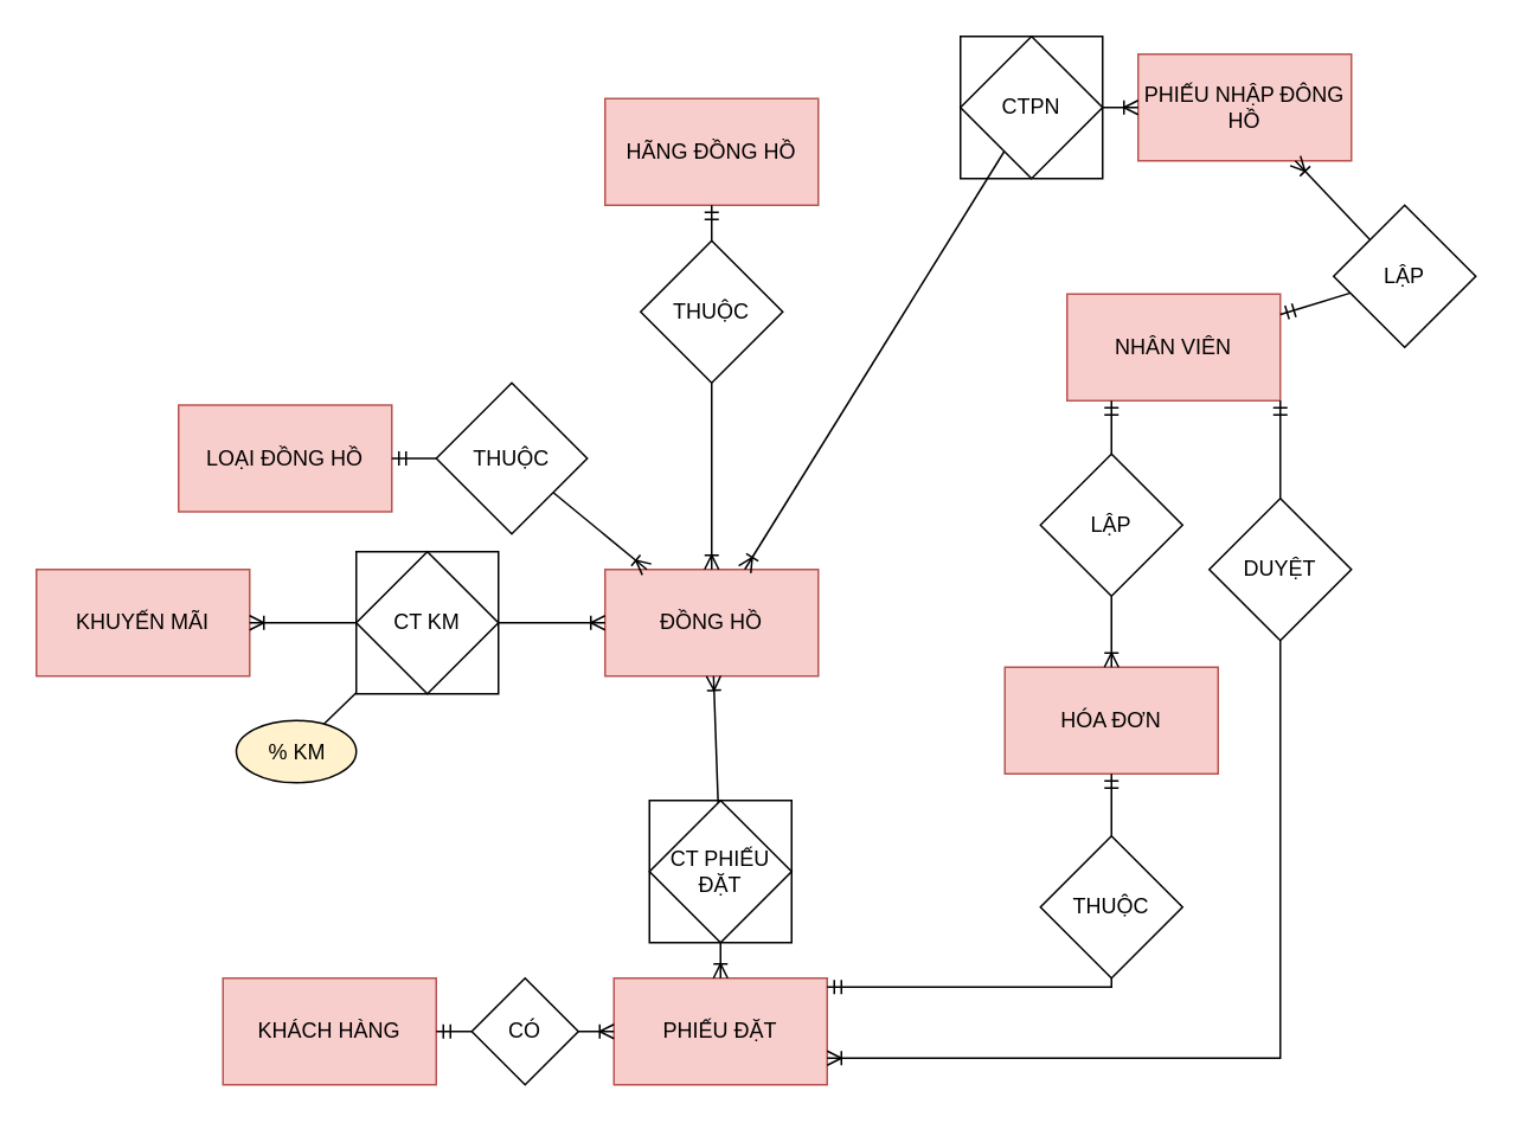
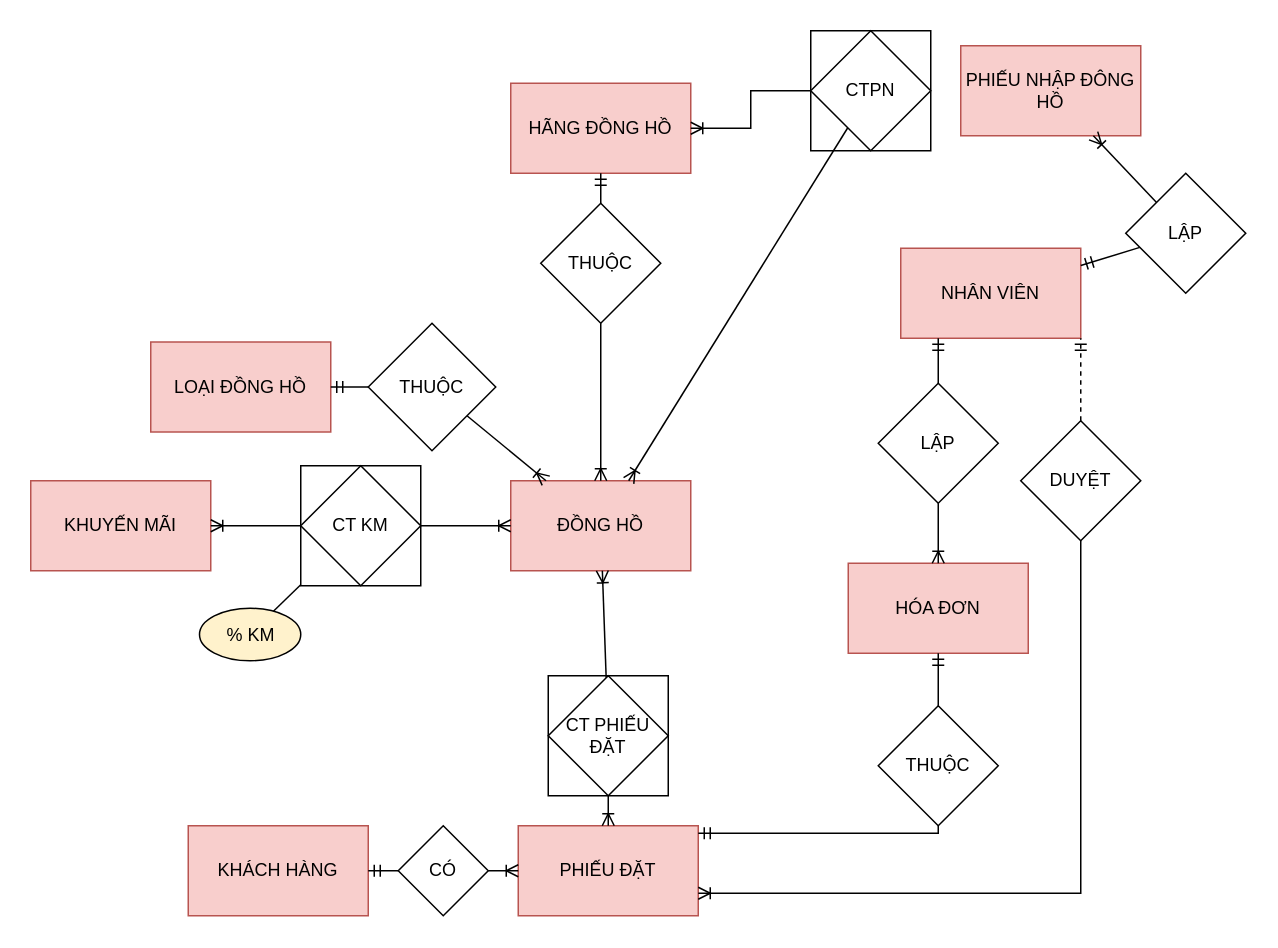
  <mxCell id="0" />
  <mxCell id="1" parent="0" />
  <mxCell id="2" value="ĐỒNG HỒ" style="rounded=0;whiteSpace=wrap;html=1;fillColor=#f8cecc;strokeColor=#b85450;" parent="1" vertex="1"><mxGeometry x="340" y="320" width="120" height="60" as="geometry" /></mxCell>
  <mxCell id="3" value="KHUYẾN MÃI" style="rounded=0;whiteSpace=wrap;html=1;fillColor=#f8cecc;strokeColor=#b85450;" parent="1" vertex="1"><mxGeometry x="20" y="320" width="120" height="60" as="geometry" /></mxCell>
  <mxCell id="4" value="HÃNG ĐỒNG HỒ" style="rounded=0;whiteSpace=wrap;html=1;fillColor=#f8cecc;strokeColor=#b85450;" parent="1" vertex="1"><mxGeometry x="340" y="55" width="120" height="60" as="geometry" /></mxCell>
  <mxCell id="5" value="NHÂN VIÊN" style="rounded=0;whiteSpace=wrap;html=1;fillColor=#f8cecc;strokeColor=#b85450;" parent="1" vertex="1"><mxGeometry x="600" y="165" width="120" height="60" as="geometry" /></mxCell>
  <mxCell id="6" value="PHIẾU ĐẶT" style="rounded=0;whiteSpace=wrap;html=1;fillColor=#f8cecc;strokeColor=#b85450;" parent="1" vertex="1"><mxGeometry x="345" y="550" width="120" height="60" as="geometry" /></mxCell>
  <mxCell id="7" value="KHÁCH HÀNG" style="rounded=0;whiteSpace=wrap;html=1;fillColor=#f8cecc;strokeColor=#b85450;" parent="1" vertex="1"><mxGeometry x="125" y="550" width="120" height="60" as="geometry" /></mxCell>
  <mxCell id="8" value="HÓA ĐƠN" style="rounded=0;whiteSpace=wrap;html=1;fillColor=#f8cecc;strokeColor=#b85450;" parent="1" vertex="1"><mxGeometry x="565" y="375" width="120" height="60" as="geometry" /></mxCell>
  <mxCell id="9" value="LOẠI ĐỒNG HỒ" style="rounded=0;whiteSpace=wrap;html=1;fillColor=#f8cecc;strokeColor=#b85450;" parent="1" vertex="1"><mxGeometry x="100" y="227.5" width="120" height="60" as="geometry" /></mxCell>
  <mxCell id="10" style="rounded=0;orthogonalLoop=1;jettySize=auto;html=1;endArrow=ERoneToMany;endFill=0;" parent="1" source="12" target="2" edge="1"><mxGeometry relative="1" as="geometry" /></mxCell>
  <mxCell id="11" value="" style="edgeStyle=orthogonalEdgeStyle;rounded=0;orthogonalLoop=1;jettySize=auto;html=1;endArrow=ERmandOne;endFill=0;" parent="1" source="12" target="9" edge="1"><mxGeometry relative="1" as="geometry" /></mxCell>
  <mxCell id="12" value="THUỘC" style="rhombus;whiteSpace=wrap;html=1;" parent="1" vertex="1"><mxGeometry x="245" y="215" width="85" height="85" as="geometry" /></mxCell>
  <mxCell id="13" style="rounded=0;orthogonalLoop=1;jettySize=auto;html=1;endArrow=ERoneToMany;endFill=0;" parent="1" source="15" target="2" edge="1"><mxGeometry relative="1" as="geometry" /></mxCell>
  <mxCell id="14" value="" style="edgeStyle=orthogonalEdgeStyle;rounded=0;orthogonalLoop=1;jettySize=auto;html=1;endArrow=ERmandOne;endFill=0;" parent="1" source="15" target="4" edge="1"><mxGeometry relative="1" as="geometry" /></mxCell>
  <mxCell id="15" value="THUỘC" style="rhombus;whiteSpace=wrap;html=1;" parent="1" vertex="1"><mxGeometry x="360" y="135" width="80" height="80" as="geometry" /></mxCell>
  <mxCell id="16" value="" style="group" parent="1" vertex="1" connectable="0"><mxGeometry x="200" y="310" width="80" height="80" as="geometry" /></mxCell>
  <mxCell id="17" value="CHI TIẾT&lt;br&gt;KM" style="whiteSpace=wrap;html=1;aspect=fixed;" parent="16" vertex="1"><mxGeometry width="80" height="80" as="geometry" /></mxCell>
  <mxCell id="18" value="CT KM" style="rhombus;whiteSpace=wrap;html=1;" parent="16" vertex="1"><mxGeometry width="80" height="80" as="geometry" /></mxCell>
  <mxCell id="19" value="" style="edgeStyle=orthogonalEdgeStyle;rounded=0;orthogonalLoop=1;jettySize=auto;html=1;endArrow=ERoneToMany;endFill=0;" parent="1" source="18" target="2" edge="1"><mxGeometry relative="1" as="geometry" /></mxCell>
  <mxCell id="20" value="" style="edgeStyle=orthogonalEdgeStyle;rounded=0;orthogonalLoop=1;jettySize=auto;html=1;endArrow=ERoneToMany;endFill=0;" parent="1" source="18" target="3" edge="1"><mxGeometry relative="1" as="geometry" /></mxCell>
  <mxCell id="21" value="" style="edgeStyle=orthogonalEdgeStyle;rounded=0;orthogonalLoop=1;jettySize=auto;html=1;endArrow=ERoneToMany;endFill=0;" parent="1" source="23" target="8" edge="1"><mxGeometry relative="1" as="geometry" /></mxCell>
  <mxCell id="22" style="edgeStyle=orthogonalEdgeStyle;rounded=0;orthogonalLoop=1;jettySize=auto;html=1;endArrow=ERmandOne;endFill=0;" parent="1" source="23" target="5" edge="1"><mxGeometry relative="1" as="geometry"><Array as="points"><mxPoint x="625" y="225" /><mxPoint x="625" y="225" /></Array></mxGeometry></mxCell>
  <mxCell id="23" value="LẬP" style="rhombus;whiteSpace=wrap;html=1;" parent="1" vertex="1"><mxGeometry x="585" y="255" width="80" height="80" as="geometry" /></mxCell>
  <mxCell id="24" style="edgeStyle=orthogonalEdgeStyle;rounded=0;orthogonalLoop=1;jettySize=auto;html=1;endArrow=ERmandOne;endFill=0;" parent="1" source="26" target="7" edge="1"><mxGeometry relative="1" as="geometry" /></mxCell>
  <mxCell id="25" style="edgeStyle=orthogonalEdgeStyle;rounded=0;orthogonalLoop=1;jettySize=auto;html=1;endArrow=ERoneToMany;endFill=0;" parent="1" source="26" target="6" edge="1"><mxGeometry relative="1" as="geometry" /></mxCell>
  <mxCell id="26" value="CÓ" style="rhombus;whiteSpace=wrap;html=1;" parent="1" vertex="1"><mxGeometry x="265" y="550" width="60" height="60" as="geometry" /></mxCell>
  <mxCell id="27" value="" style="group" parent="1" vertex="1" connectable="0"><mxGeometry x="365" y="450" width="80" height="80" as="geometry" /></mxCell>
  <mxCell id="28" value="" style="whiteSpace=wrap;html=1;aspect=fixed;" parent="27" vertex="1"><mxGeometry width="80" height="80" as="geometry" /></mxCell>
  <mxCell id="29" value="CT PHIẾU&lt;br&gt;ĐẶT" style="rhombus;whiteSpace=wrap;html=1;" parent="27" vertex="1"><mxGeometry width="80" height="80" as="geometry" /></mxCell>
  <mxCell id="30" value="" style="rounded=0;orthogonalLoop=1;jettySize=auto;html=1;endArrow=ERoneToMany;endFill=0;" parent="1" source="29" target="2" edge="1"><mxGeometry relative="1" as="geometry"><mxPoint x="405" y="395" as="targetPoint" /></mxGeometry></mxCell>
  <mxCell id="31" style="edgeStyle=orthogonalEdgeStyle;rounded=0;orthogonalLoop=1;jettySize=auto;html=1;endArrow=ERoneToMany;endFill=0;" parent="1" source="29" target="6" edge="1"><mxGeometry relative="1" as="geometry" /></mxCell>
  <mxCell id="32" style="edgeStyle=orthogonalEdgeStyle;rounded=0;orthogonalLoop=1;jettySize=auto;html=1;endArrow=ERmandOne;endFill=0;" parent="1" source="34" target="6" edge="1"><mxGeometry relative="1" as="geometry"><Array as="points"><mxPoint x="550" y="555" /><mxPoint x="550" y="555" /></Array></mxGeometry></mxCell>
  <mxCell id="33" style="edgeStyle=orthogonalEdgeStyle;rounded=0;orthogonalLoop=1;jettySize=auto;html=1;endArrow=ERmandOne;endFill=0;" parent="1" source="34" target="8" edge="1"><mxGeometry relative="1" as="geometry" /></mxCell>
  <mxCell id="34" value="THUỘC" style="rhombus;whiteSpace=wrap;html=1;" parent="1" vertex="1"><mxGeometry x="585" y="470" width="80" height="80" as="geometry" /></mxCell>
  <mxCell id="35" style="rounded=0;orthogonalLoop=1;jettySize=auto;html=1;endArrow=none;endFill=0;" parent="1" source="36" target="17" edge="1"><mxGeometry relative="1" as="geometry" /></mxCell>
  <mxCell id="36" value="% KM" style="ellipse;whiteSpace=wrap;html=1;fillColor=#fff2cc;" parent="1" vertex="1"><mxGeometry x="132.5" y="405" width="67.5" height="35" as="geometry" /></mxCell>
- <mxCell id="37" style="edgeStyle=orthogonalEdgeStyle;rounded=0;orthogonalLoop=1;jettySize=auto;html=1;endArrow=ERmandOne;endFill=0;" parent="1" source="39" target="5" edge="1"><mxGeometry relative="1" as="geometry"><Array as="points"><mxPoint x="720" y="215" /><mxPoint x="720" y="215" /></Array></mxGeometry></mxCell>
+ <mxCell id="37" style="edgeStyle=orthogonalEdgeStyle;rounded=0;orthogonalLoop=1;jettySize=auto;html=1;endArrow=ERmandOne;endFill=0;dashed=1;" parent="1" source="39" target="5" edge="1"><mxGeometry relative="1" as="geometry"><Array as="points"><mxPoint x="720" y="215" /><mxPoint x="720" y="215" /></Array></mxGeometry></mxCell>
  <mxCell id="38" style="edgeStyle=orthogonalEdgeStyle;rounded=0;orthogonalLoop=1;jettySize=auto;html=1;endArrow=ERoneToMany;endFill=0;" parent="1" source="39" target="6" edge="1"><mxGeometry relative="1" as="geometry"><Array as="points"><mxPoint x="720" y="595" /></Array></mxGeometry></mxCell>
  <mxCell id="39" value="DUYỆT" style="rhombus;whiteSpace=wrap;html=1;" parent="1" vertex="1"><mxGeometry x="680" y="280" width="80" height="80" as="geometry" /></mxCell>
  <mxCell id="40" value="PHIẾU NHẬP ĐÔNG HỒ" style="rounded=0;whiteSpace=wrap;html=1;fillColor=#f8cecc;strokeColor=#b85450;" parent="1" vertex="1"><mxGeometry x="640" y="30" width="120" height="60" as="geometry" /></mxCell>
  <mxCell id="41" style="rounded=0;orthogonalLoop=1;jettySize=auto;html=1;endArrow=ERoneToMany;endFill=0;" parent="1" source="43" target="40" edge="1"><mxGeometry relative="1" as="geometry" /></mxCell>
  <mxCell id="42" style="rounded=0;orthogonalLoop=1;jettySize=auto;html=1;endArrow=ERmandOne;endFill=0;" parent="1" source="43" target="5" edge="1"><mxGeometry relative="1" as="geometry" /></mxCell>
  <mxCell id="43" value="LẬP" style="rhombus;whiteSpace=wrap;html=1;" parent="1" vertex="1"><mxGeometry x="750" y="115" width="80" height="80" as="geometry" /></mxCell>
  <mxCell id="44" value="" style="group" parent="1" vertex="1" connectable="0"><mxGeometry x="540" y="20" width="80" height="80" as="geometry" /></mxCell>
  <mxCell id="45" value="CHI TIẾT&lt;br&gt;KM" style="whiteSpace=wrap;html=1;aspect=fixed;" parent="44" vertex="1"><mxGeometry width="80" height="80" as="geometry" /></mxCell>
  <mxCell id="46" value="CTPN" style="rhombus;whiteSpace=wrap;html=1;" parent="44" vertex="1"><mxGeometry width="80" height="80" as="geometry" /></mxCell>
- <mxCell id="47" style="edgeStyle=orthogonalEdgeStyle;rounded=0;orthogonalLoop=1;jettySize=auto;html=1;endArrow=ERoneToMany;endFill=0;" parent="1" source="46" target="40" edge="1"><mxGeometry relative="1" as="geometry" /></mxCell>
+ <mxCell id="47" style="edgeStyle=orthogonalEdgeStyle;rounded=0;orthogonalLoop=1;jettySize=auto;html=1;endArrow=ERoneToMany;endFill=0;" parent="1" source="46" target="4" edge="1"><mxGeometry relative="1" as="geometry" /></mxCell>
  <mxCell id="48" style="rounded=0;orthogonalLoop=1;jettySize=auto;html=1;endArrow=ERoneToMany;endFill=0;" parent="1" source="46" target="2" edge="1"><mxGeometry relative="1" as="geometry" /></mxCell>
